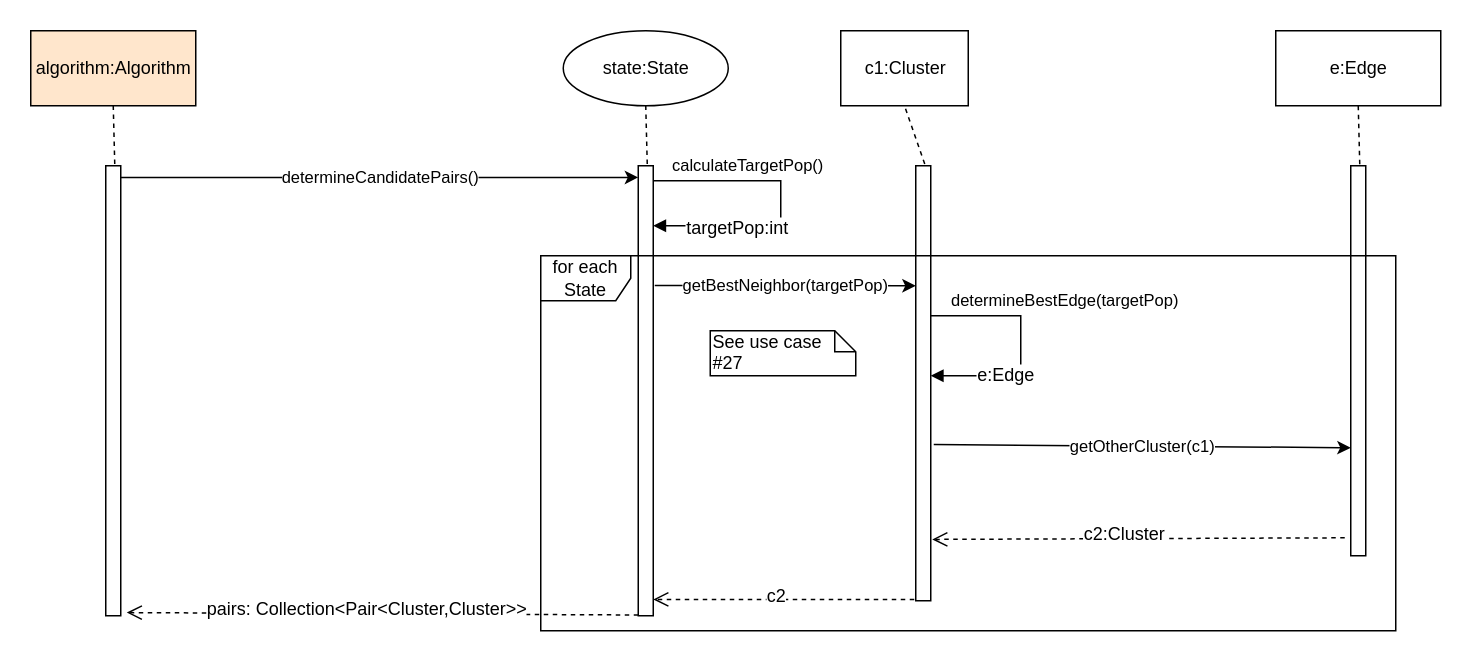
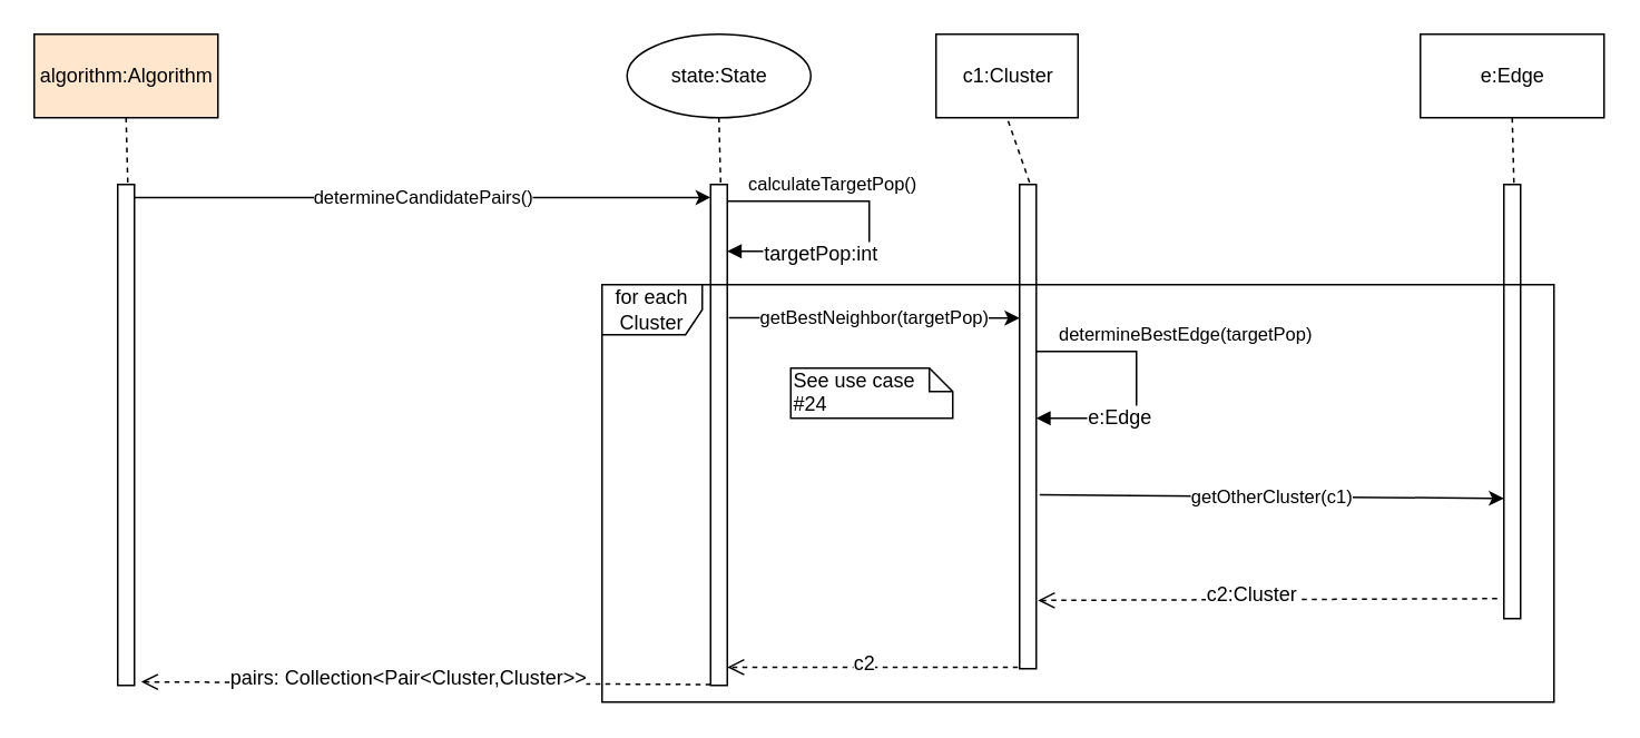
  <mxCell id="0" />
  <mxCell id="1" parent="0" />
  <mxCell id="2" value="" style="html=1;points=[];perimeter=orthogonalPerimeter;" parent="1" vertex="1"><mxGeometry x="70" y="110" width="10" height="300" as="geometry" /></mxCell>
  <mxCell id="3" value="algorithm:Algorithm" style="html=1;fillColor=#ffe6cc;" parent="1" vertex="1"><mxGeometry x="20" y="20" width="110" height="50" as="geometry" /></mxCell>
  <mxCell id="4" value="" style="endArrow=none;dashed=1;html=1;entryX=0.5;entryY=1;entryDx=0;entryDy=0;exitX=0.6;exitY=-0.004;exitDx=0;exitDy=0;exitPerimeter=0;" parent="1" source="2" target="3" edge="1"><mxGeometry width="50" height="50" relative="1" as="geometry"><mxPoint x="-130" y="280" as="sourcePoint" /><mxPoint x="-80" y="230" as="targetPoint" /></mxGeometry></mxCell>
  <mxCell id="5" value="" style="html=1;points=[];perimeter=orthogonalPerimeter;" parent="1" vertex="1"><mxGeometry x="425" y="110" width="10" height="300" as="geometry" /></mxCell>
  <mxCell id="6" value="state:State" style="ellipse;html=1;" parent="1" vertex="1"><mxGeometry x="375" y="20" width="110" height="50" as="geometry" /></mxCell>
  <mxCell id="7" value="" style="endArrow=none;dashed=1;html=1;entryX=0.5;entryY=1;entryDx=0;entryDy=0;exitX=0.6;exitY=-0.004;exitDx=0;exitDy=0;exitPerimeter=0;" parent="1" source="5" target="6" edge="1"><mxGeometry width="50" height="50" relative="1" as="geometry"><mxPoint x="225" y="280" as="sourcePoint" /><mxPoint x="275" y="230" as="targetPoint" /></mxGeometry></mxCell>
  <mxCell id="8" value="determineCandidatePairs()" style="endArrow=classic;html=1;exitX=1;exitY=0.026;exitDx=0;exitDy=0;exitPerimeter=0;entryX=0;entryY=0.026;entryDx=0;entryDy=0;entryPerimeter=0;" parent="1" source="2" target="5" edge="1"><mxGeometry width="50" height="50" relative="1" as="geometry"><mxPoint x="271" y="130" as="sourcePoint" /><mxPoint x="460" y="130" as="targetPoint" /></mxGeometry></mxCell>
  <mxCell id="9" value="" style="html=1;points=[];perimeter=orthogonalPerimeter;" parent="1" vertex="1"><mxGeometry x="610" y="110" width="10" height="290" as="geometry" /></mxCell>
  <mxCell id="10" value="c1:Cluster" style="html=1;" parent="1" vertex="1"><mxGeometry x="560" y="20" width="85" height="50" as="geometry" /></mxCell>
  <mxCell id="11" value="" style="endArrow=none;dashed=1;html=1;entryX=0.5;entryY=1;entryDx=0;entryDy=0;exitX=0.6;exitY=-0.004;exitDx=0;exitDy=0;exitPerimeter=0;" parent="1" source="9" target="10" edge="1"><mxGeometry width="50" height="50" relative="1" as="geometry"><mxPoint x="410" y="280" as="sourcePoint" /><mxPoint x="460" y="230" as="targetPoint" /></mxGeometry></mxCell>
  <mxCell id="12" value="" style="html=1;points=[];perimeter=orthogonalPerimeter;" parent="1" vertex="1"><mxGeometry x="900" y="110" width="10" height="260" as="geometry" /></mxCell>
  <mxCell id="13" value="e:Edge" style="html=1;" parent="1" vertex="1"><mxGeometry x="850" y="20" width="110" height="50" as="geometry" /></mxCell>
  <mxCell id="14" value="" style="endArrow=none;dashed=1;html=1;entryX=0.5;entryY=1;entryDx=0;entryDy=0;exitX=0.6;exitY=-0.004;exitDx=0;exitDy=0;exitPerimeter=0;" parent="1" source="12" target="13" edge="1"><mxGeometry width="50" height="50" relative="1" as="geometry"><mxPoint x="700" y="280" as="sourcePoint" /><mxPoint x="750" y="230" as="targetPoint" /></mxGeometry></mxCell>
  <mxCell id="15" value="getOtherCluster(c1)" style="endArrow=classic;html=1;entryX=0;entryY=0.723;entryDx=0;entryDy=0;entryPerimeter=0;exitX=1.2;exitY=0.641;exitDx=0;exitDy=0;exitPerimeter=0;" parent="1" source="9" target="12" edge="1"><mxGeometry width="50" height="50" relative="1" as="geometry"><mxPoint x="640" y="320" as="sourcePoint" /><mxPoint x="690" y="320" as="targetPoint" /></mxGeometry></mxCell>
  <mxCell id="16" value="" style="html=1;verticalAlign=bottom;endArrow=open;dashed=1;endSize=8;exitX=-0.4;exitY=0.954;exitDx=0;exitDy=0;exitPerimeter=0;entryX=1.1;entryY=0.859;entryDx=0;entryDy=0;entryPerimeter=0;" parent="1" source="12" target="9" edge="1"><mxGeometry relative="1" as="geometry"><mxPoint x="820" y="359.5" as="sourcePoint" /><mxPoint x="680" y="358" as="targetPoint" /></mxGeometry></mxCell>
  <mxCell id="17" value="c2:Cluster" style="text;html=1;resizable=0;points=[];align=center;verticalAlign=middle;labelBackgroundColor=#ffffff;" parent="16" vertex="1" connectable="0"><mxGeometry x="0.069" y="-3" relative="1" as="geometry"><mxPoint as="offset" /></mxGeometry></mxCell>
  <mxCell id="18" value="calculateTargetPop()" style="edgeStyle=orthogonalEdgeStyle;html=1;align=left;spacingLeft=2;endArrow=block;rounded=0;" parent="1" edge="1"><mxGeometry x="-0.911" y="10" relative="1" as="geometry"><mxPoint x="435" y="120" as="sourcePoint" /><Array as="points"><mxPoint x="520" y="120" /><mxPoint x="520" y="150" /><mxPoint x="435" y="150" /></Array><mxPoint x="435" y="150" as="targetPoint" /><mxPoint as="offset" /></mxGeometry></mxCell>
  <mxCell id="19" value="targetPop:int" style="text;html=1;resizable=0;points=[];align=center;verticalAlign=middle;labelBackgroundColor=#ffffff;" vertex="1" connectable="0" parent="18"><mxGeometry x="0.446" y="1" relative="1" as="geometry"><mxPoint as="offset" /></mxGeometry></mxCell>
  <mxCell id="20" value="getBestNeighbor(targetPop)" style="endArrow=classic;html=1;entryX=0;entryY=0.276;entryDx=0;entryDy=0;entryPerimeter=0;exitX=1.1;exitY=0.266;exitDx=0;exitDy=0;exitPerimeter=0;" parent="1" source="5" target="9" edge="1"><mxGeometry width="50" height="50" relative="1" as="geometry"><mxPoint x="434" y="190" as="sourcePoint" /><mxPoint x="600" y="190" as="targetPoint" /></mxGeometry></mxCell>
  <mxCell id="21" value="" style="html=1;verticalAlign=bottom;endArrow=open;dashed=1;endSize=8;exitX=-0.1;exitY=0.997;exitDx=0;exitDy=0;exitPerimeter=0;" parent="1" source="9" target="5" edge="1"><mxGeometry relative="1" as="geometry"><mxPoint x="595" y="380" as="sourcePoint" /><mxPoint x="430" y="401" as="targetPoint" /></mxGeometry></mxCell>
  <mxCell id="22" value="c2" style="text;html=1;resizable=0;points=[];align=center;verticalAlign=middle;labelBackgroundColor=#ffffff;" parent="21" vertex="1" connectable="0"><mxGeometry x="0.069" y="-3" relative="1" as="geometry"><mxPoint as="offset" /></mxGeometry></mxCell>
  <mxCell id="23" value="determineBestEdge(targetPop)" style="edgeStyle=orthogonalEdgeStyle;html=1;align=left;spacingLeft=2;endArrow=block;rounded=0;" edge="1" parent="1"><mxGeometry x="-0.875" y="10" relative="1" as="geometry"><mxPoint x="620" y="210" as="sourcePoint" /><Array as="points"><mxPoint x="680" y="210" /><mxPoint x="680" y="250" /><mxPoint x="620" y="250" /></Array><mxPoint x="620" y="250" as="targetPoint" /><mxPoint as="offset" /></mxGeometry></mxCell>
  <mxCell id="24" value="e:Edge" style="text;html=1;resizable=0;points=[];align=center;verticalAlign=middle;labelBackgroundColor=#ffffff;" vertex="1" connectable="0" parent="23"><mxGeometry x="0.393" y="-1" relative="1" as="geometry"><mxPoint as="offset" /></mxGeometry></mxCell>
  <mxCell id="25" value="" style="html=1;verticalAlign=bottom;endArrow=open;dashed=1;endSize=8;entryX=1.4;entryY=0.993;entryDx=0;entryDy=0;entryPerimeter=0;" edge="1" parent="1" target="2"><mxGeometry relative="1" as="geometry"><mxPoint x="425" y="409.5" as="sourcePoint" /><mxPoint x="180.5" y="409.5" as="targetPoint" /></mxGeometry></mxCell>
  <mxCell id="26" value="pairs: Collection&amp;lt;Pair&amp;lt;Cluster,Cluster&amp;gt;&amp;gt;" style="text;html=1;resizable=0;points=[];align=center;verticalAlign=middle;labelBackgroundColor=#ffffff;" vertex="1" connectable="0" parent="25"><mxGeometry x="0.069" y="-3" relative="1" as="geometry"><mxPoint as="offset" /></mxGeometry></mxCell>
- <mxCell id="27" value="for each State" style="shape=umlFrame;whiteSpace=wrap;html=1;" vertex="1" parent="1"><mxGeometry x="360" y="170" width="570" height="250" as="geometry" /></mxCell>
- <mxCell id="28" value="See use case&amp;nbsp;&lt;br&gt;#27&lt;br&gt;" style="shape=note;whiteSpace=wrap;html=1;size=14;verticalAlign=top;align=left;spacingTop=-6;" vertex="1" parent="1"><mxGeometry x="473" y="220" width="97" height="30" as="geometry" /></mxCell>
+ <mxCell id="27" value="for each Cluster" style="shape=umlFrame;whiteSpace=wrap;html=1;" vertex="1" parent="1"><mxGeometry x="360" y="170" width="570" height="250" as="geometry" /></mxCell>
+ <mxCell id="28" value="See use case&amp;nbsp;&lt;br&gt;#24&lt;br&gt;" style="shape=note;whiteSpace=wrap;html=1;size=14;verticalAlign=top;align=left;spacingTop=-6;" vertex="1" parent="1"><mxGeometry x="473" y="220" width="97" height="30" as="geometry" /></mxCell>
